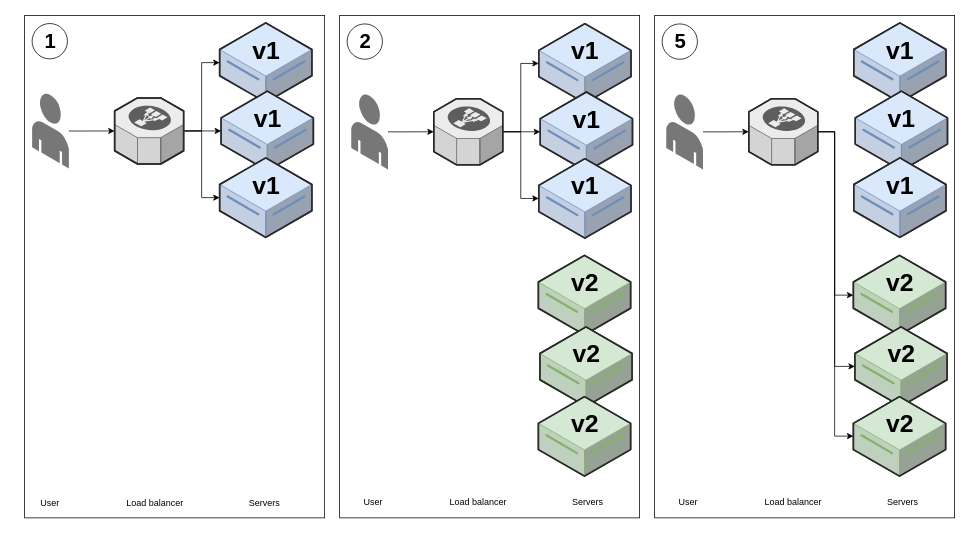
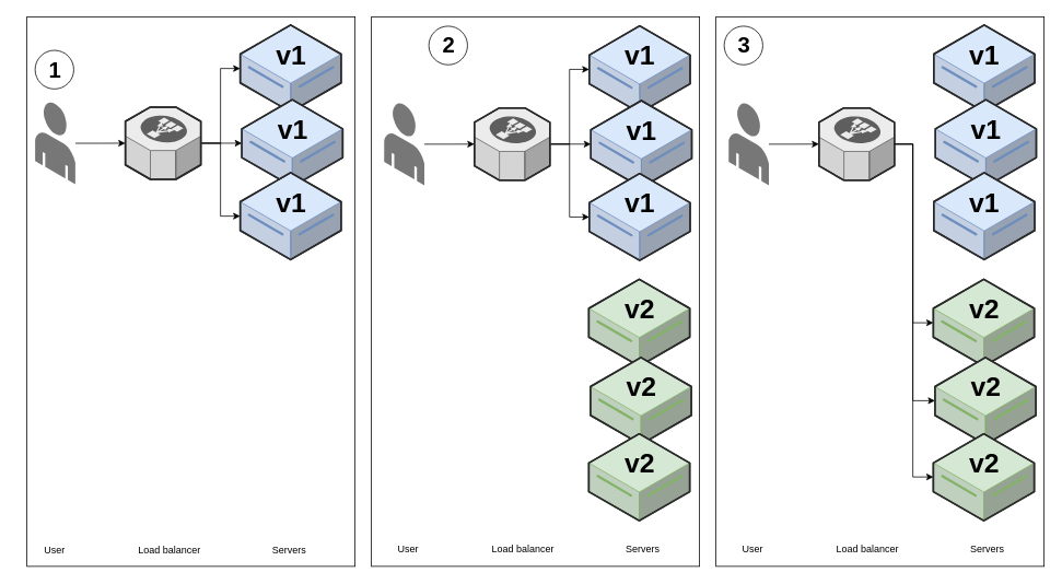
  <mxCell id="0" />
  <mxCell id="1" parent="0" />
  <mxCell id="2" value="" style="group" parent="1" vertex="1" connectable="0"><mxGeometry x="32" y="20" width="400" height="670" as="geometry" /></mxCell>
  <mxCell id="3" value="" style="rounded=0;whiteSpace=wrap;html=1;fillColor=none;" parent="2" vertex="1"><mxGeometry width="400" height="670" as="geometry" /></mxCell>
- <mxCell id="4" value="1" style="ellipse;whiteSpace=wrap;html=1;aspect=fixed;fontSize=27;fontStyle=1;spacing=2;spacingLeft=2;spacingTop=1;" parent="2" vertex="1"><mxGeometry x="10" y="10.881" width="47.103" height="47.103" as="geometry" /></mxCell>
+ <mxCell id="4" value="1" style="ellipse;whiteSpace=wrap;html=1;aspect=fixed;fontSize=27;fontStyle=1;spacing=2;spacingLeft=2;spacingTop=1;" parent="2" vertex="1"><mxGeometry x="10" y="40.881" width="47.103" height="47.103" as="geometry" /></mxCell>
  <mxCell id="5" value="Servers" style="text;html=1;align=center;verticalAlign=middle;whiteSpace=wrap;rounded=0;" parent="2" vertex="1"><mxGeometry x="290" y="634.999" width="60" height="29.92" as="geometry" /></mxCell>
  <mxCell id="6" value="Load balancer" style="text;html=1;align=center;verticalAlign=middle;whiteSpace=wrap;rounded=0;" parent="2" vertex="1"><mxGeometry x="129" y="635" width="90" height="29.92" as="geometry" /></mxCell>
  <mxCell id="7" value="User" style="text;html=1;align=center;verticalAlign=middle;whiteSpace=wrap;rounded=0;" parent="2" vertex="1"><mxGeometry x="-11.45" y="635" width="90" height="29.92" as="geometry" /></mxCell>
  <mxCell id="8" value="&lt;div style=&quot;font-size: 8px;&quot;&gt;&lt;font style=&quot;font-size: 8px;&quot;&gt;&lt;br style=&quot;&quot;&gt;&lt;/font&gt;&lt;/div&gt;v1" style="verticalLabelPosition=middle;html=1;verticalAlign=top;strokeWidth=1;align=center;outlineConnect=0;dashed=0;outlineConnect=0;shape=mxgraph.aws3d.dataServer;strokeColor=#6c8ebf;aspect=fixed;fillColor=#dae8fc;labelPosition=center;fontStyle=1;fontSize=33;" parent="1" vertex="1"><mxGeometry x="292" y="30" width="123" height="106" as="geometry" /></mxCell>
  <mxCell id="9" value="&lt;div style=&quot;font-size: 8px;&quot;&gt;&lt;font style=&quot;font-size: 8px;&quot;&gt;&lt;br style=&quot;&quot;&gt;&lt;/font&gt;&lt;/div&gt;v1" style="verticalLabelPosition=middle;html=1;verticalAlign=top;strokeWidth=1;align=center;outlineConnect=0;dashed=0;outlineConnect=0;shape=mxgraph.aws3d.dataServer;strokeColor=#6c8ebf;aspect=fixed;fillColor=#dae8fc;labelPosition=center;fontStyle=1;fontSize=33;" parent="1" vertex="1"><mxGeometry x="294" y="121.09" width="123" height="106" as="geometry" /></mxCell>
  <mxCell id="10" value="&lt;div style=&quot;font-size: 8px;&quot;&gt;&lt;font style=&quot;font-size: 8px;&quot;&gt;&lt;br style=&quot;&quot;&gt;&lt;/font&gt;&lt;/div&gt;v1" style="verticalLabelPosition=middle;html=1;verticalAlign=top;strokeWidth=1;align=center;outlineConnect=0;dashed=0;outlineConnect=0;shape=mxgraph.aws3d.dataServer;strokeColor=#6c8ebf;aspect=fixed;fillColor=#dae8fc;labelPosition=center;fontStyle=1;fontSize=33;" parent="1" vertex="1"><mxGeometry x="292" y="210" width="123" height="106" as="geometry" /></mxCell>
  <mxCell id="11" style="edgeStyle=orthogonalEdgeStyle;rounded=0;orthogonalLoop=1;jettySize=auto;html=1;" parent="1" source="14" target="8" edge="1"><mxGeometry relative="1" as="geometry" /></mxCell>
  <mxCell id="12" style="edgeStyle=orthogonalEdgeStyle;rounded=0;orthogonalLoop=1;jettySize=auto;html=1;" parent="1" source="14" target="9" edge="1"><mxGeometry relative="1" as="geometry" /></mxCell>
  <mxCell id="13" style="edgeStyle=orthogonalEdgeStyle;rounded=0;orthogonalLoop=1;jettySize=auto;html=1;" parent="1" source="14" target="10" edge="1"><mxGeometry relative="1" as="geometry" /></mxCell>
  <mxCell id="14" value="" style="verticalLabelPosition=bottom;html=1;verticalAlign=top;strokeWidth=1;align=center;outlineConnect=0;dashed=0;outlineConnect=0;shape=mxgraph.aws3d.elasticLoadBalancing;fillColor=#ECECEC;strokeColor=#5E5E5E;aspect=fixed;" parent="1" vertex="1"><mxGeometry x="152" y="130.01" width="92" height="88.17" as="geometry" /></mxCell>
  <mxCell id="15" style="edgeStyle=orthogonalEdgeStyle;rounded=0;orthogonalLoop=1;jettySize=auto;html=1;" parent="1" source="16" target="14" edge="1"><mxGeometry relative="1" as="geometry" /></mxCell>
  <mxCell id="16" value="" style="verticalLabelPosition=bottom;html=1;verticalAlign=top;strokeWidth=1;align=center;outlineConnect=0;dashed=0;outlineConnect=0;shape=mxgraph.aws3d.end_user;strokeColor=none;fillColor=#777777;aspect=fixed;" parent="1" vertex="1"><mxGeometry x="42" y="123.86" width="49" height="100.46" as="geometry" /></mxCell>
  <mxCell id="17" value="" style="group" parent="1" vertex="1" connectable="0"><mxGeometry x="452" y="20" width="400" height="670" as="geometry" /></mxCell>
  <mxCell id="18" value="" style="rounded=0;whiteSpace=wrap;html=1;fillColor=none;" parent="17" vertex="1"><mxGeometry width="400" height="670" as="geometry" /></mxCell>
- <mxCell id="19" value="2" style="ellipse;whiteSpace=wrap;html=1;aspect=fixed;fontSize=27;fontStyle=1;spacing=2;spacingLeft=2;spacingTop=1;" parent="17" vertex="1"><mxGeometry x="10" y="11.391" width="47.103" height="47.103" as="geometry" /></mxCell>
+ <mxCell id="19" value="2" style="ellipse;whiteSpace=wrap;html=1;aspect=fixed;fontSize=27;fontStyle=1;spacing=2;spacingLeft=2;spacingTop=1;" parent="17" vertex="1"><mxGeometry x="70" y="11.391" width="47.103" height="47.103" as="geometry" /></mxCell>
  <mxCell id="20" value="Servers" style="text;html=1;align=center;verticalAlign=middle;whiteSpace=wrap;rounded=0;" parent="17" vertex="1"><mxGeometry x="301.45" y="633.707" width="60" height="31.322" as="geometry" /></mxCell>
  <mxCell id="21" value="Load balancer" style="text;html=1;align=center;verticalAlign=middle;whiteSpace=wrap;rounded=0;" parent="17" vertex="1"><mxGeometry x="140.45" y="633.708" width="90" height="31.323" as="geometry" /></mxCell>
  <mxCell id="22" value="User" style="text;html=1;align=center;verticalAlign=middle;whiteSpace=wrap;rounded=0;" parent="17" vertex="1"><mxGeometry y="633.708" width="90" height="31.323" as="geometry" /></mxCell>
  <mxCell id="23" value="&lt;div style=&quot;font-size: 8px;&quot;&gt;&lt;font style=&quot;font-size: 8px;&quot;&gt;&lt;br style=&quot;&quot;&gt;&lt;/font&gt;&lt;/div&gt;v2" style="verticalLabelPosition=middle;html=1;verticalAlign=top;strokeWidth=1;align=center;outlineConnect=0;dashed=0;outlineConnect=0;shape=mxgraph.aws3d.dataServer;strokeColor=#82b366;aspect=fixed;fillColor=#d5e8d4;labelPosition=center;fontStyle=1;fontSize=33;" parent="17" vertex="1"><mxGeometry x="265" y="320.004" width="123" height="106" as="geometry" /></mxCell>
  <mxCell id="24" value="&lt;div style=&quot;font-size: 8px;&quot;&gt;&lt;font style=&quot;font-size: 8px;&quot;&gt;&lt;br style=&quot;&quot;&gt;&lt;/font&gt;&lt;/div&gt;v2" style="verticalLabelPosition=middle;html=1;verticalAlign=top;strokeWidth=1;align=center;outlineConnect=0;dashed=0;outlineConnect=0;shape=mxgraph.aws3d.dataServer;strokeColor=#82b366;aspect=fixed;fillColor=#d5e8d4;labelPosition=center;fontStyle=1;fontSize=33;" parent="17" vertex="1"><mxGeometry x="267" y="415.364" width="123" height="106" as="geometry" /></mxCell>
  <mxCell id="25" value="&lt;div style=&quot;font-size: 8px;&quot;&gt;&lt;font style=&quot;font-size: 8px;&quot;&gt;&lt;br style=&quot;&quot;&gt;&lt;/font&gt;&lt;/div&gt;v2" style="verticalLabelPosition=middle;html=1;verticalAlign=top;strokeWidth=1;align=center;outlineConnect=0;dashed=0;outlineConnect=0;shape=mxgraph.aws3d.dataServer;strokeColor=#82b366;aspect=fixed;fillColor=#d5e8d4;labelPosition=center;fontStyle=1;fontSize=33;" parent="17" vertex="1"><mxGeometry x="265" y="508.441" width="123" height="106" as="geometry" /></mxCell>
  <mxCell id="26" value="&lt;div style=&quot;font-size: 8px;&quot;&gt;&lt;font style=&quot;font-size: 8px;&quot;&gt;&lt;br style=&quot;&quot;&gt;&lt;/font&gt;&lt;/div&gt;v1" style="verticalLabelPosition=middle;html=1;verticalAlign=top;strokeWidth=1;align=center;outlineConnect=0;dashed=0;outlineConnect=0;shape=mxgraph.aws3d.dataServer;strokeColor=#6c8ebf;aspect=fixed;fillColor=#dae8fc;labelPosition=center;fontStyle=1;fontSize=33;" parent="1" vertex="1"><mxGeometry x="717.5" y="31.1" width="123" height="106" as="geometry" /></mxCell>
  <mxCell id="27" value="&lt;div style=&quot;font-size: 8px;&quot;&gt;&lt;font style=&quot;font-size: 8px;&quot;&gt;&lt;br style=&quot;&quot;&gt;&lt;/font&gt;&lt;/div&gt;v1" style="verticalLabelPosition=middle;html=1;verticalAlign=top;strokeWidth=1;align=center;outlineConnect=0;dashed=0;outlineConnect=0;shape=mxgraph.aws3d.dataServer;strokeColor=#6c8ebf;aspect=fixed;fillColor=#dae8fc;labelPosition=center;fontStyle=1;fontSize=33;" parent="1" vertex="1"><mxGeometry x="719.5" y="122.19" width="123" height="106" as="geometry" /></mxCell>
  <mxCell id="28" value="&lt;div style=&quot;font-size: 8px;&quot;&gt;&lt;font style=&quot;font-size: 8px;&quot;&gt;&lt;br style=&quot;&quot;&gt;&lt;/font&gt;&lt;/div&gt;v1" style="verticalLabelPosition=middle;html=1;verticalAlign=top;strokeWidth=1;align=center;outlineConnect=0;dashed=0;outlineConnect=0;shape=mxgraph.aws3d.dataServer;strokeColor=#6c8ebf;aspect=fixed;fillColor=#dae8fc;labelPosition=center;fontStyle=1;fontSize=33;" parent="1" vertex="1"><mxGeometry x="717.5" y="211.1" width="123" height="106" as="geometry" /></mxCell>
  <mxCell id="29" style="edgeStyle=orthogonalEdgeStyle;rounded=0;orthogonalLoop=1;jettySize=auto;html=1;" parent="1" source="32" target="26" edge="1"><mxGeometry relative="1" as="geometry" /></mxCell>
  <mxCell id="30" style="edgeStyle=orthogonalEdgeStyle;rounded=0;orthogonalLoop=1;jettySize=auto;html=1;" parent="1" source="32" target="27" edge="1"><mxGeometry relative="1" as="geometry" /></mxCell>
  <mxCell id="31" style="edgeStyle=orthogonalEdgeStyle;rounded=0;orthogonalLoop=1;jettySize=auto;html=1;" parent="1" source="32" target="28" edge="1"><mxGeometry relative="1" as="geometry" /></mxCell>
  <mxCell id="32" value="" style="verticalLabelPosition=bottom;html=1;verticalAlign=top;strokeWidth=1;align=center;outlineConnect=0;dashed=0;outlineConnect=0;shape=mxgraph.aws3d.elasticLoadBalancing;fillColor=#ECECEC;strokeColor=#5E5E5E;aspect=fixed;" parent="1" vertex="1"><mxGeometry x="577.5" y="131.11" width="92" height="88.17" as="geometry" /></mxCell>
  <mxCell id="33" style="edgeStyle=orthogonalEdgeStyle;rounded=0;orthogonalLoop=1;jettySize=auto;html=1;" parent="1" source="34" target="32" edge="1"><mxGeometry relative="1" as="geometry" /></mxCell>
  <mxCell id="34" value="" style="verticalLabelPosition=bottom;html=1;verticalAlign=top;strokeWidth=1;align=center;outlineConnect=0;dashed=0;outlineConnect=0;shape=mxgraph.aws3d.end_user;strokeColor=none;fillColor=#777777;aspect=fixed;" parent="1" vertex="1"><mxGeometry x="467.5" y="124.96" width="49" height="100.46" as="geometry" /></mxCell>
  <mxCell id="35" value="" style="group" parent="1" vertex="1" connectable="0"><mxGeometry x="872" y="20" width="400" height="670" as="geometry" /></mxCell>
  <mxCell id="36" value="" style="rounded=0;whiteSpace=wrap;html=1;fillColor=none;" parent="35" vertex="1"><mxGeometry width="400" height="670" as="geometry" /></mxCell>
- <mxCell id="37" value="5" style="ellipse;whiteSpace=wrap;html=1;aspect=fixed;fontSize=27;fontStyle=1;spacing=2;spacingLeft=2;spacingTop=1;" parent="35" vertex="1"><mxGeometry x="10" y="11.391" width="47.103" height="47.103" as="geometry" /></mxCell>
+ <mxCell id="37" value="3" style="ellipse;whiteSpace=wrap;html=1;aspect=fixed;fontSize=27;fontStyle=1;spacing=2;spacingLeft=2;spacingTop=1;" parent="35" vertex="1"><mxGeometry x="10" y="11.391" width="47.103" height="47.103" as="geometry" /></mxCell>
  <mxCell id="38" value="Servers" style="text;html=1;align=center;verticalAlign=middle;whiteSpace=wrap;rounded=0;" parent="35" vertex="1"><mxGeometry x="301.45" y="633.707" width="60" height="31.322" as="geometry" /></mxCell>
  <mxCell id="39" value="Load balancer" style="text;html=1;align=center;verticalAlign=middle;whiteSpace=wrap;rounded=0;" parent="35" vertex="1"><mxGeometry x="140.45" y="633.708" width="90" height="31.323" as="geometry" /></mxCell>
  <mxCell id="40" value="User" style="text;html=1;align=center;verticalAlign=middle;whiteSpace=wrap;rounded=0;" parent="35" vertex="1"><mxGeometry y="633.708" width="90" height="31.323" as="geometry" /></mxCell>
  <mxCell id="41" value="&lt;div style=&quot;font-size: 8px;&quot;&gt;&lt;font style=&quot;font-size: 8px;&quot;&gt;&lt;br style=&quot;&quot;&gt;&lt;/font&gt;&lt;/div&gt;v2" style="verticalLabelPosition=middle;html=1;verticalAlign=top;strokeWidth=1;align=center;outlineConnect=0;dashed=0;outlineConnect=0;shape=mxgraph.aws3d.dataServer;strokeColor=#82b366;aspect=fixed;fillColor=#d5e8d4;labelPosition=center;fontStyle=1;fontSize=33;" parent="35" vertex="1"><mxGeometry x="265" y="320.004" width="123" height="106" as="geometry" /></mxCell>
  <mxCell id="42" value="&lt;div style=&quot;font-size: 8px;&quot;&gt;&lt;font style=&quot;font-size: 8px;&quot;&gt;&lt;br style=&quot;&quot;&gt;&lt;/font&gt;&lt;/div&gt;v2" style="verticalLabelPosition=middle;html=1;verticalAlign=top;strokeWidth=1;align=center;outlineConnect=0;dashed=0;outlineConnect=0;shape=mxgraph.aws3d.dataServer;strokeColor=#82b366;aspect=fixed;fillColor=#d5e8d4;labelPosition=center;fontStyle=1;fontSize=33;" parent="35" vertex="1"><mxGeometry x="267" y="415.364" width="123" height="106" as="geometry" /></mxCell>
  <mxCell id="43" value="&lt;div style=&quot;font-size: 8px;&quot;&gt;&lt;font style=&quot;font-size: 8px;&quot;&gt;&lt;br style=&quot;&quot;&gt;&lt;/font&gt;&lt;/div&gt;v2" style="verticalLabelPosition=middle;html=1;verticalAlign=top;strokeWidth=1;align=center;outlineConnect=0;dashed=0;outlineConnect=0;shape=mxgraph.aws3d.dataServer;strokeColor=#82b366;aspect=fixed;fillColor=#d5e8d4;labelPosition=center;fontStyle=1;fontSize=33;" parent="35" vertex="1"><mxGeometry x="265" y="508.441" width="123" height="106" as="geometry" /></mxCell>
  <mxCell id="44" style="edgeStyle=orthogonalEdgeStyle;rounded=0;orthogonalLoop=1;jettySize=auto;html=1;" parent="1" source="46" target="42" edge="1"><mxGeometry relative="1" as="geometry"><Array as="points"><mxPoint x="1112" y="175" /><mxPoint x="1112" y="488" /></Array></mxGeometry></mxCell>
  <mxCell id="45" style="edgeStyle=orthogonalEdgeStyle;rounded=0;orthogonalLoop=1;jettySize=auto;html=1;" parent="1" source="46" target="43" edge="1"><mxGeometry relative="1" as="geometry"><Array as="points"><mxPoint x="1112" y="175" /><mxPoint x="1112" y="581" /></Array></mxGeometry></mxCell>
  <mxCell id="46" value="" style="verticalLabelPosition=bottom;html=1;verticalAlign=top;strokeWidth=1;align=center;outlineConnect=0;dashed=0;outlineConnect=0;shape=mxgraph.aws3d.elasticLoadBalancing;fillColor=#ECECEC;strokeColor=#5E5E5E;aspect=fixed;" parent="1" vertex="1"><mxGeometry x="997.5" y="131.11" width="92" height="88.17" as="geometry" /></mxCell>
  <mxCell id="47" style="edgeStyle=orthogonalEdgeStyle;rounded=0;orthogonalLoop=1;jettySize=auto;html=1;" parent="1" source="48" target="46" edge="1"><mxGeometry relative="1" as="geometry" /></mxCell>
  <mxCell id="48" value="" style="verticalLabelPosition=bottom;html=1;verticalAlign=top;strokeWidth=1;align=center;outlineConnect=0;dashed=0;outlineConnect=0;shape=mxgraph.aws3d.end_user;strokeColor=none;fillColor=#777777;aspect=fixed;" parent="1" vertex="1"><mxGeometry x="887.5" y="124.96" width="49" height="100.46" as="geometry" /></mxCell>
  <mxCell id="49" style="edgeStyle=orthogonalEdgeStyle;rounded=0;orthogonalLoop=1;jettySize=auto;html=1;" parent="1" source="46" target="41" edge="1"><mxGeometry relative="1" as="geometry"><mxPoint x="1091.5" y="175.201" as="sourcePoint" /><mxPoint x="1139" y="393" as="targetPoint" /><Array as="points"><mxPoint x="1112" y="175" /><mxPoint x="1112" y="393" /></Array></mxGeometry></mxCell>
  <mxCell id="50" value="&lt;div style=&quot;font-size: 8px;&quot;&gt;&lt;font style=&quot;font-size: 8px;&quot;&gt;&lt;br style=&quot;&quot;&gt;&lt;/font&gt;&lt;/div&gt;v1" style="verticalLabelPosition=middle;html=1;verticalAlign=top;strokeWidth=1;align=center;outlineConnect=0;dashed=0;outlineConnect=0;shape=mxgraph.aws3d.dataServer;strokeColor=#6c8ebf;aspect=fixed;fillColor=#dae8fc;labelPosition=center;fontStyle=1;fontSize=33;" vertex="1" parent="1"><mxGeometry x="1137.5" y="30" width="123" height="106" as="geometry" /></mxCell>
  <mxCell id="51" value="&lt;div style=&quot;font-size: 8px;&quot;&gt;&lt;font style=&quot;font-size: 8px;&quot;&gt;&lt;br style=&quot;&quot;&gt;&lt;/font&gt;&lt;/div&gt;v1" style="verticalLabelPosition=middle;html=1;verticalAlign=top;strokeWidth=1;align=center;outlineConnect=0;dashed=0;outlineConnect=0;shape=mxgraph.aws3d.dataServer;strokeColor=#6c8ebf;aspect=fixed;fillColor=#dae8fc;labelPosition=center;fontStyle=1;fontSize=33;" vertex="1" parent="1"><mxGeometry x="1139.5" y="121.09" width="123" height="106" as="geometry" /></mxCell>
  <mxCell id="52" value="&lt;div style=&quot;font-size: 8px;&quot;&gt;&lt;font style=&quot;font-size: 8px;&quot;&gt;&lt;br style=&quot;&quot;&gt;&lt;/font&gt;&lt;/div&gt;v1" style="verticalLabelPosition=middle;html=1;verticalAlign=top;strokeWidth=1;align=center;outlineConnect=0;dashed=0;outlineConnect=0;shape=mxgraph.aws3d.dataServer;strokeColor=#6c8ebf;aspect=fixed;fillColor=#dae8fc;labelPosition=center;fontStyle=1;fontSize=33;" vertex="1" parent="1"><mxGeometry x="1137.5" y="210" width="123" height="106" as="geometry" /></mxCell>
